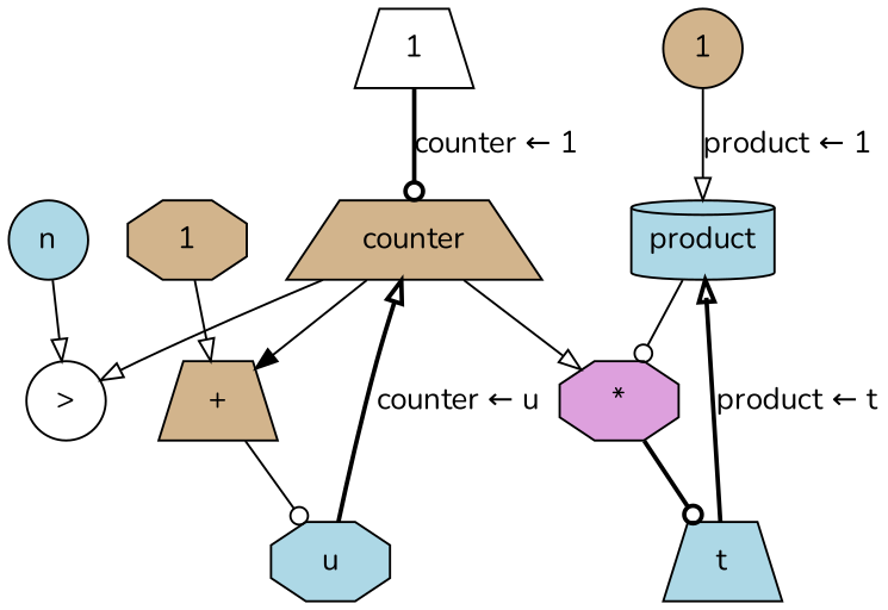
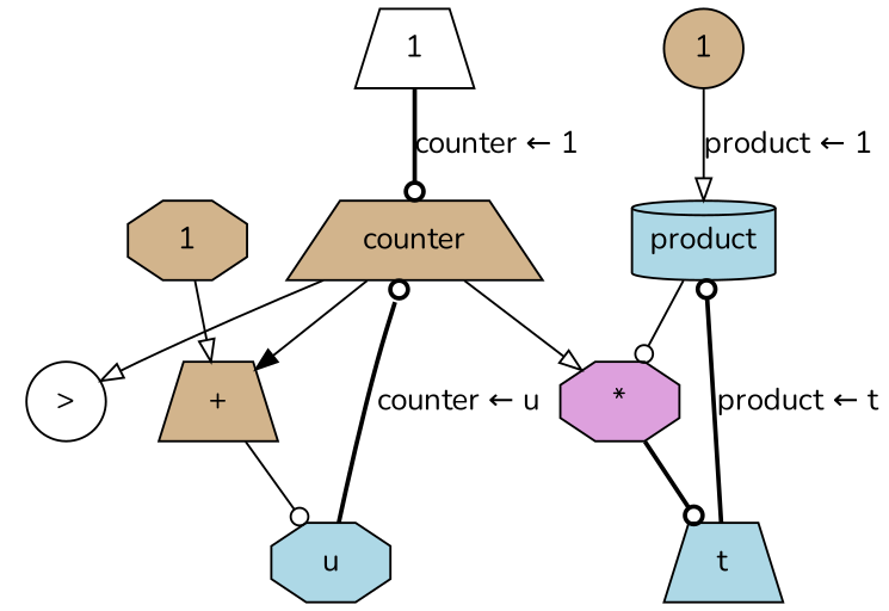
  digraph {
    fontname=Nunito
    node [fillcolor=lightblue fontname=Nunito shape=trapezium style=filled]
    edge [arrowhead=onormal fontname=Nunito style=solid]
    product [shape=cylinder]
    counter [fillcolor=tan]
    t
    u [shape=octagon]
-   n [shape=circle]
    n6 [fillcolor=white label=">" shape=circle]
    n7 [fillcolor=plum label="*" shape=octagon]
    n8 [fillcolor=tan label="+"]
    n9 [fillcolor=tan label=1 shape=circle]
    n10 [fillcolor=white label=1]
    n11 [fillcolor=tan label=1 shape=octagon]
    subgraph sub_1 {
      product
      counter
      t
      u
-     n
    }
    subgraph sub_2 {
      n6
    }
    subgraph sub_3 {
      n7
      n8
    }
    subgraph sub_4 {
      n9
      n10
      n11
    }
    product -> n7 [arrowhead=odot]
    counter -> n6
    counter -> n7
    counter -> n8 [arrowhead=normal]
-   t -> product [label="product &larr; t" style=bold]
-   u -> counter [label="counter &larr; u" style=bold]
-   n -> n6
+   t -> product [arrowhead=odot label="product &larr; t" style=bold]
+   u -> counter [arrowhead=odot label="counter &larr; u" style=bold]
    n7 -> t [arrowhead=odot style=bold]
    n8 -> u [arrowhead=odot]
    n9 -> product [label="product &larr; 1"]
    n10 -> counter [arrowhead=odot label="counter &larr; 1" style=bold]
    n11 -> n8
  }
